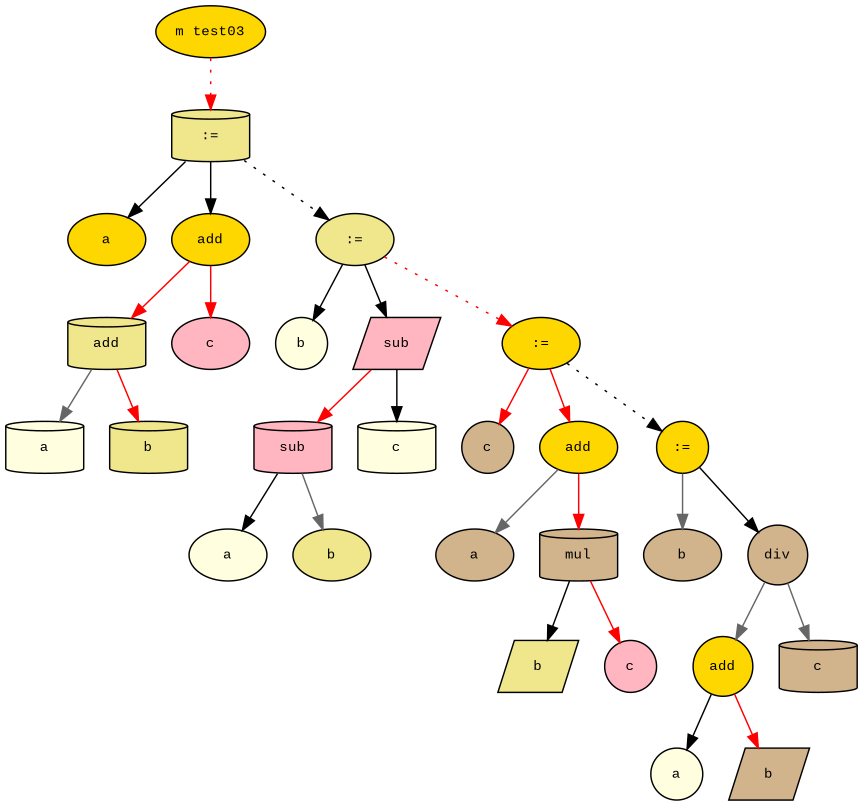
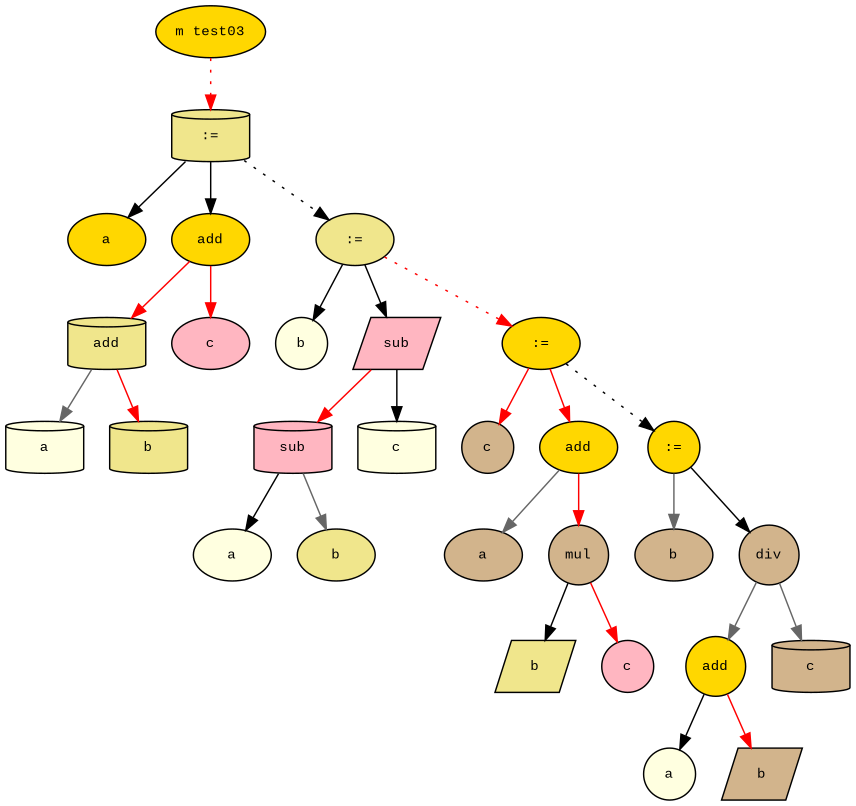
  digraph {
    fontname="Times New Roman"
    fontsize=10
    node [fontname="Courier New" fontsize=10 shape=ellipse style=filled fillcolor=gold]
    edge [fontname="Times New Roman" fontsize=10 color=red]
    n1 [label="m test03"]
    n2 [label=":=" shape=cylinder fillcolor=khaki]
    n3 [label=a]
    n4 [label=add]
    n5 [label=":=" fillcolor=khaki]
    n6 [label=add shape=cylinder fillcolor=khaki]
    n7 [label=c fillcolor=lightpink]
    n8 [label=a shape=cylinder fillcolor=lightyellow]
    n9 [label=b shape=cylinder fillcolor=khaki]
    n10 [label=b shape=circle fillcolor=lightyellow]
    n11 [label=sub shape=parallelogram fillcolor=lightpink]
    n12 [label=":="]
    n13 [label=sub shape=cylinder fillcolor=lightpink]
    n14 [label=c shape=cylinder fillcolor=lightyellow]
    n15 [label=a fillcolor=lightyellow]
    n16 [label=b fillcolor=khaki]
    n17 [label=c shape=circle fillcolor=tan]
    n18 [label=add]
    n19 [label=":=" shape=circle]
    n20 [label=a fillcolor=tan]
-   n21 [label=mul shape=cylinder fillcolor=tan]
+   n21 [label=mul shape=circle fillcolor=tan]
    n22 [label=b shape=parallelogram fillcolor=khaki]
    n23 [label=c shape=circle fillcolor=lightpink]
    n24 [label=b fillcolor=tan]
    n25 [label=div shape=circle fillcolor=tan]
    n26 [label=add shape=circle]
    n27 [label=c shape=cylinder fillcolor=tan]
    n28 [label=a shape=circle fillcolor=lightyellow]
    n29 [label=b shape=parallelogram fillcolor=tan]
    n1 -> n2 [style=dotted]
    n2 -> n3 [color=black]
    n2 -> n4 [color=black]
    n2 -> n5 [style=dotted color=black]
    n4 -> n6
    n4 -> n7
    n5 -> n10 [color=black]
    n5 -> n11 [color=black]
    n5 -> n12 [style=dotted]
    n6 -> n8 [color=gray40]
    n6 -> n9
    n11 -> n13
    n11 -> n14 [color=black]
    n12 -> n17
    n12 -> n18
    n12 -> n19 [style=dotted color=black]
    n13 -> n15 [color=black]
    n13 -> n16 [color=gray40]
    n18 -> n20 [color=gray40]
    n18 -> n21
    n19 -> n24 [color=gray40]
    n19 -> n25 [color=black]
    n21 -> n22 [color=black]
    n21 -> n23
    n25 -> n26 [color=gray40]
    n25 -> n27 [color=gray40]
    n26 -> n28 [color=black]
    n26 -> n29
  }
